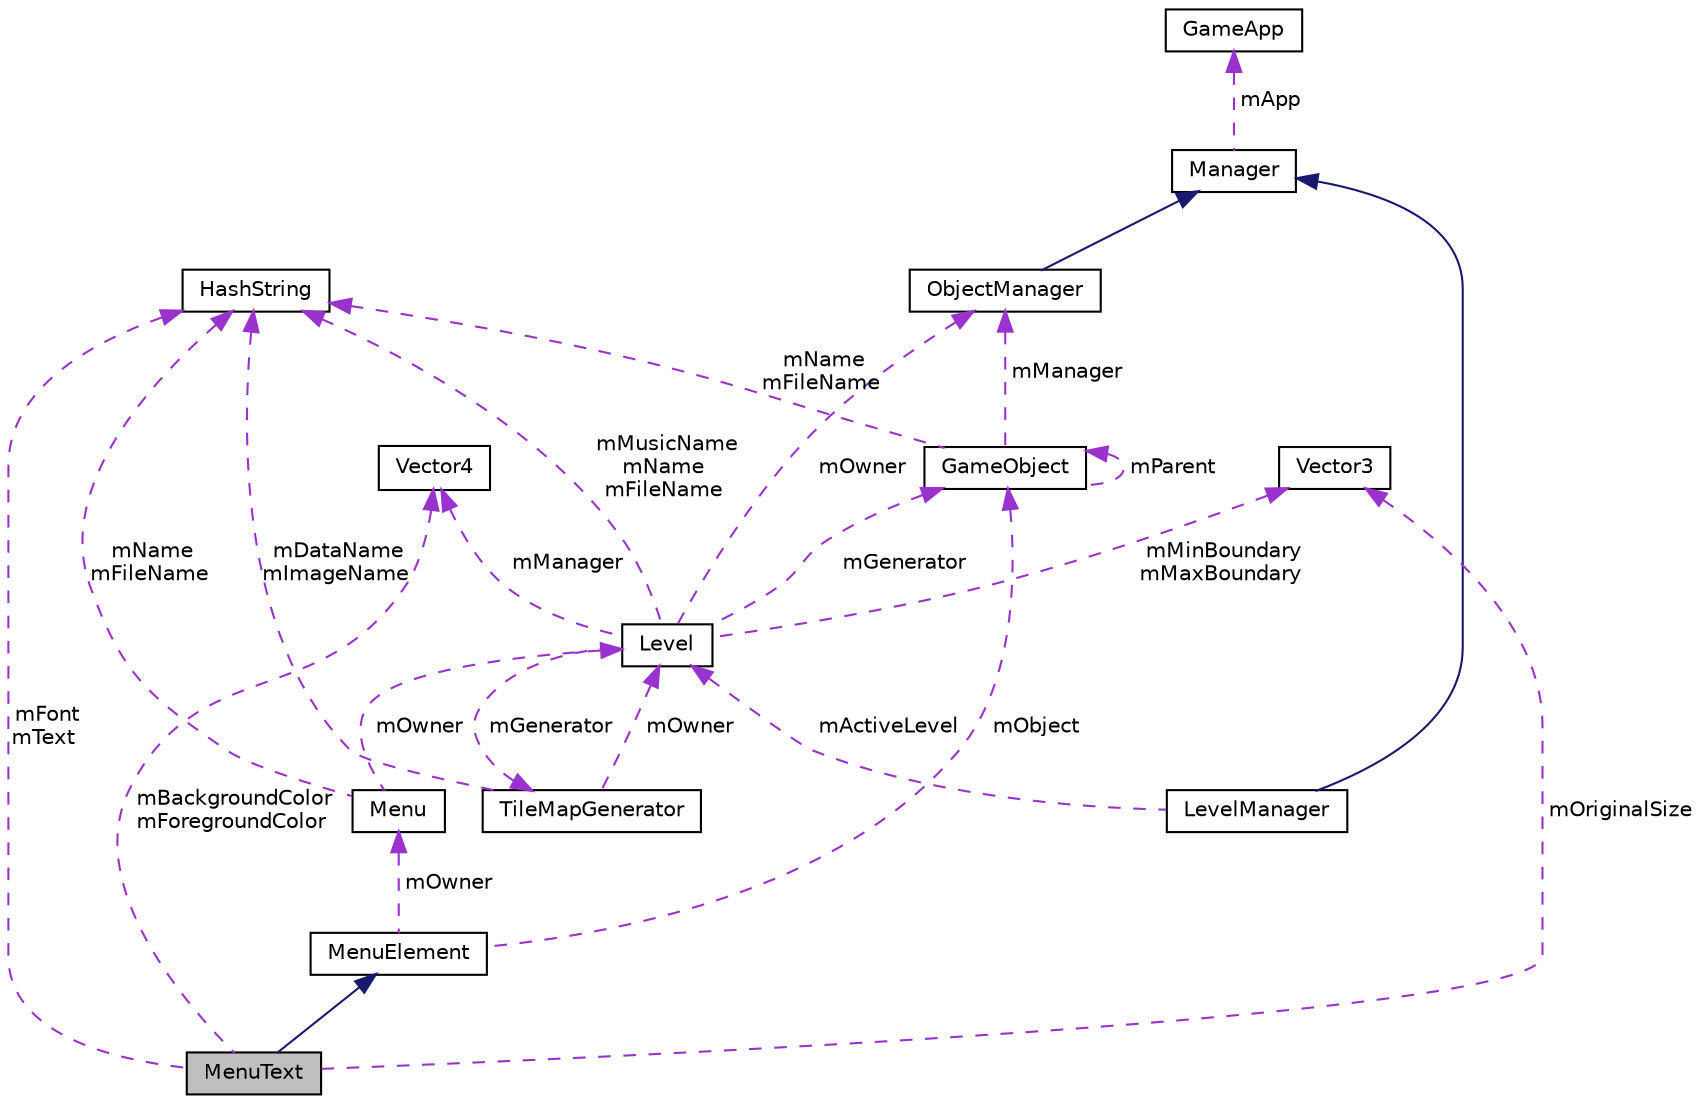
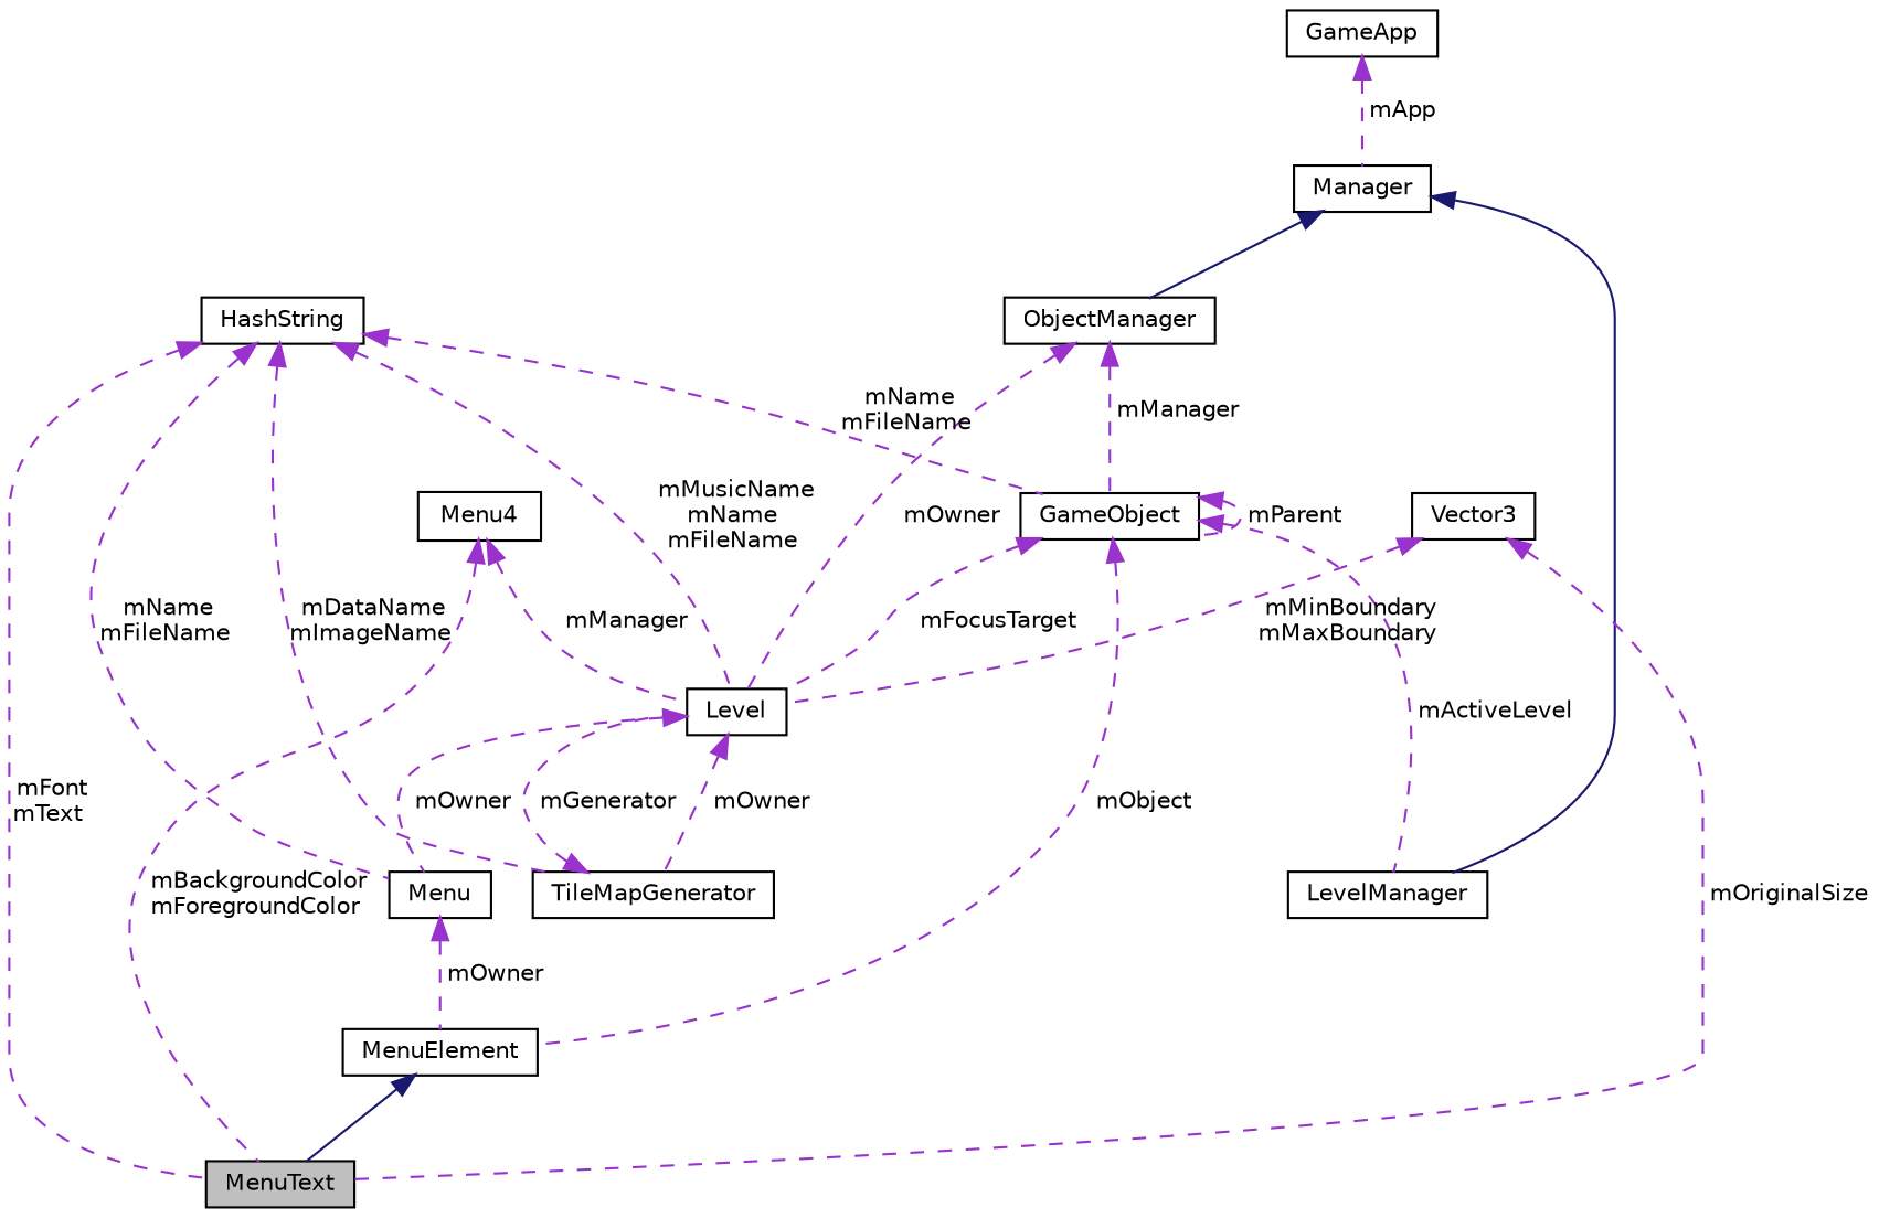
  digraph {
    node [color=black fillcolor=white fontname=Helvetica fontsize=10 shape=record style=filled]
    edge [color=darkorchid3 dir=back fontname=Helvetica fontsize=10 labelfontname=Helvetica labelfontsize=10 style=dashed]
    n1 [fillcolor=grey75 fontcolor=black height=0.2 label=MenuText width=0.4]
    n2 [height=0.2 label=MenuElement width=0.4]
    n3 [height=0.2 label=GameObject width=0.4]
    n4 [height=0.2 label=Level width=0.4]
    n5 [height=0.2 label=LevelManager width=0.4]
    n6 [height=0.2 label=Menu width=0.4]
    n7 [height=0.2 label=TileMapGenerator width=0.4]
    n8 [height=0.2 label=ObjectManager width=0.4]
    n9 [height=0.2 label=Manager width=0.4]
    n10 [height=0.2 label=GameApp width=0.4]
    n11 [height=0.2 label=HashString width=0.4]
    n12 [height=0.2 label=Vector3 width=0.4]
-   n13 [height=0.2 label=Vector4 width=0.4]
+   n13 [height=0.2 label=Menu4 width=0.4]
    n2 -> n1 [color=midnightblue style=solid]
    n3 -> n2 [label=" mObject"]
    n3 -> n3 [label=" mParent"]
-   n3 -> n4 [label=" mGenerator"]
-   n4 -> n5 [label=" mActiveLevel"]
+   n3 -> n4 [label=" mFocusTarget"]
+   n3 -> n5 [label=" mActiveLevel"]
    n4 -> n6 [label=" mOwner"]
    n4 -> n7 [label=" mOwner"]
    n6 -> n2 [label=" mOwner"]
    n7 -> n4 [label=" mGenerator"]
    n8 -> n3 [label=" mManager"]
    n8 -> n4 [label=" mOwner"]
    n9 -> n5 [color=midnightblue style=solid]
    n9 -> n8 [color=midnightblue style=solid]
    n10 -> n9 [label=" mApp"]
    n11 -> n1 [label=" mFont\nmText"]
    n11 -> n3 [label=" mName\nmFileName"]
    n11 -> n4 [label=" mMusicName\nmName\nmFileName"]
    n11 -> n6 [label=" mName\nmFileName"]
    n11 -> n7 [label=" mDataName\nmImageName"]
    n12 -> n1 [label=" mOriginalSize"]
    n12 -> n4 [label=" mMinBoundary\nmMaxBoundary"]
    n13 -> n1 [label=" mBackgroundColor\nmForegroundColor"]
    n13 -> n4 [label=" mManager"]
  }
